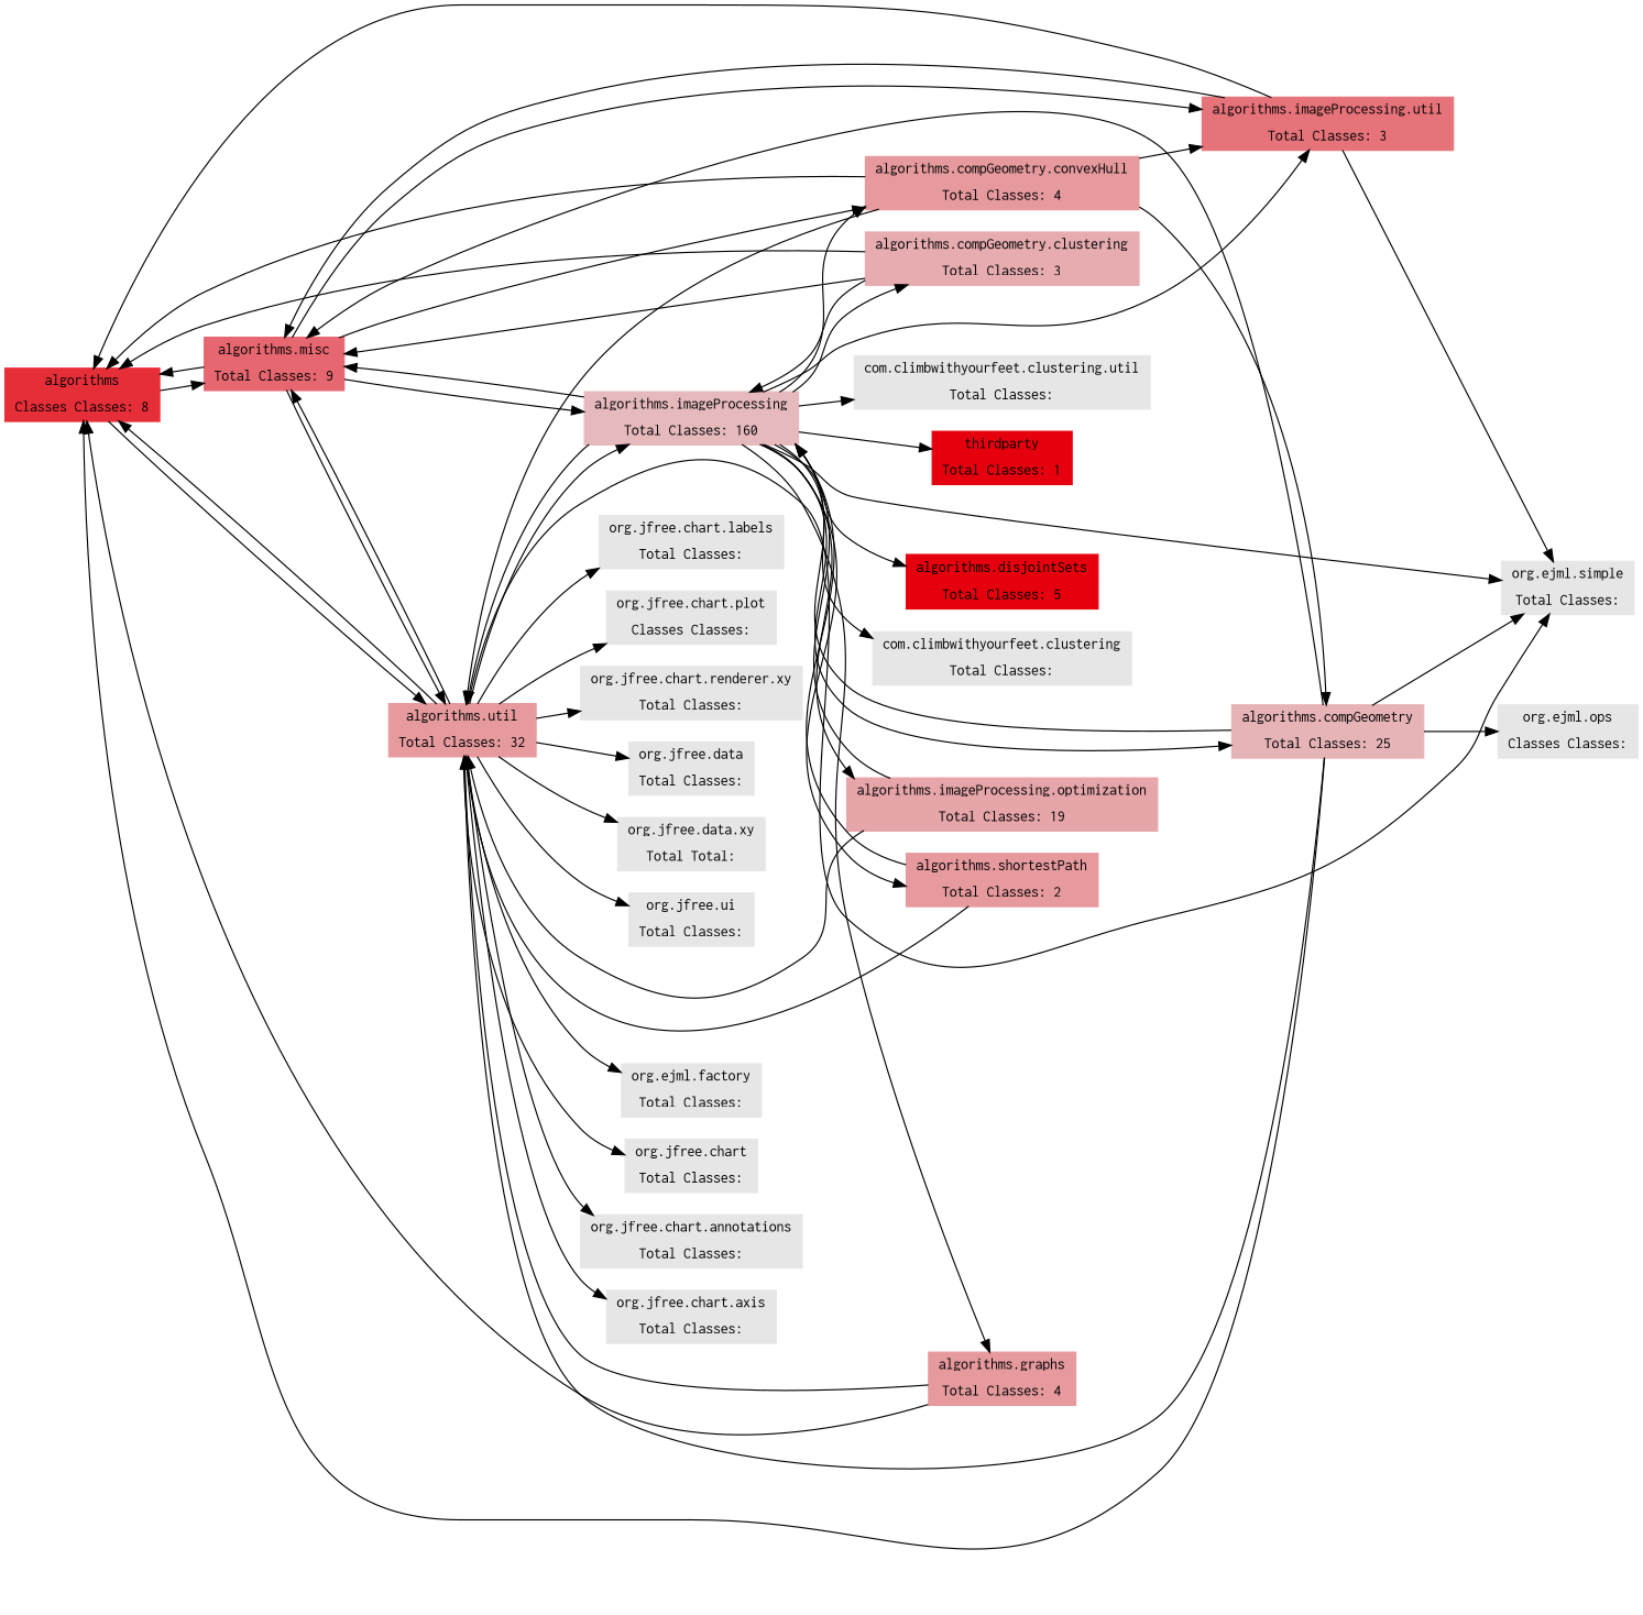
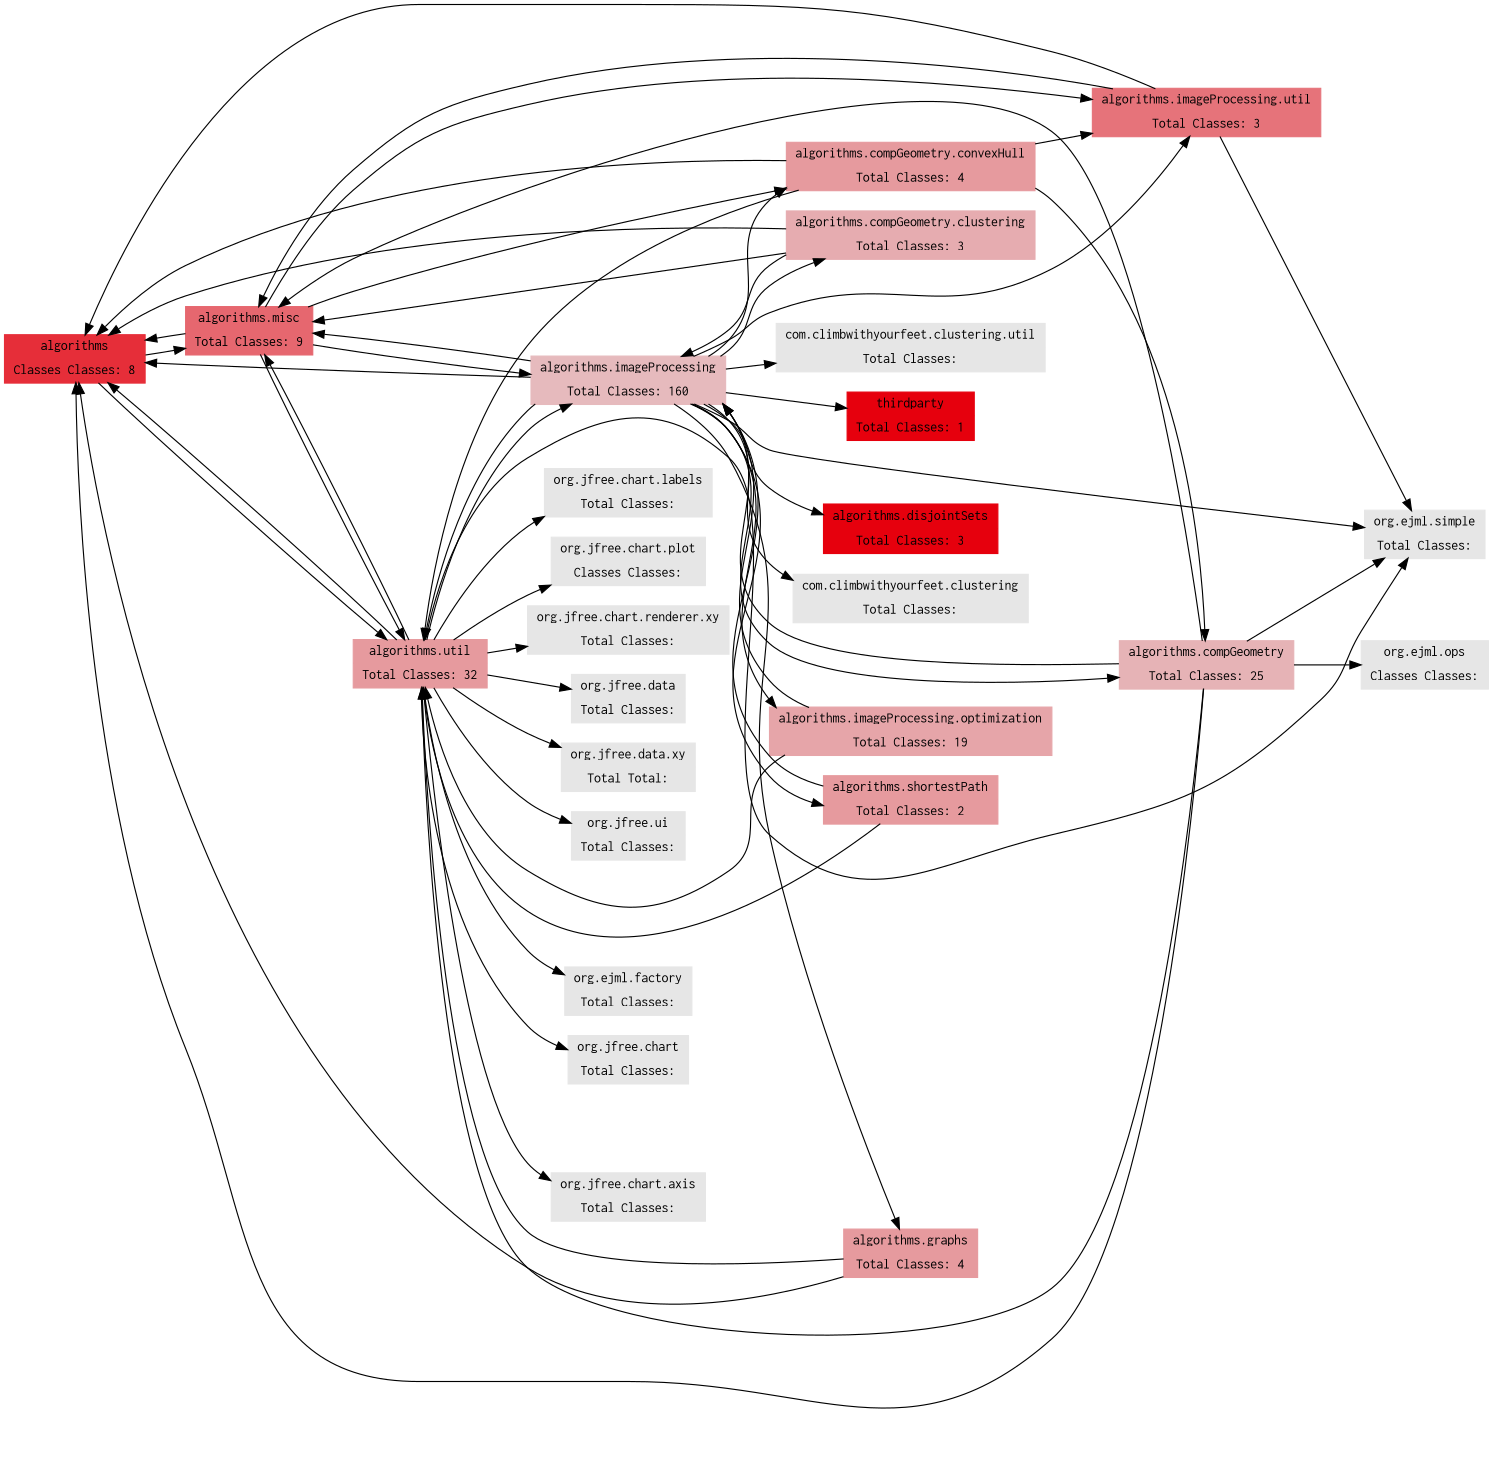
  digraph {
    rankdir=LR
    node [color=".99 0.0 .9" fontname=Courier fontsize=12 shape=record style=filled]
    n1 [color=".99 0.8 .9" label="algorithms | Classes Classes: 8"]
    n2 [color=".99 0.55 .9" label="algorithms.misc | Total Classes: 9"]
    n3 [color=".99 0.33 .9" label="algorithms.util | Total Classes: 32"]
    n4 [color=".99 0.19 .9" label="algorithms.imageProcessing | Total Classes: 160"]
    n5 [color=".99 0.33 .9" label="algorithms.compGeometry.convexHull | Total Classes: 4"]
    n6 [color=".99 0.5 .9" label="algorithms.imageProcessing.util | Total Classes: 3"]
    n7 [label="org.ejml.simple | Total Classes: "]
    n8 [label="org.ejml.factory | Total Classes: "]
    n9 [label="org.jfree.chart | Total Classes: "]
-   n10 [label="org.jfree.chart.annotations | Total Classes: "]
    n11 [label="org.jfree.chart.axis | Total Classes: "]
    n12 [label="org.jfree.chart.labels | Total Classes: "]
    n13 [label="org.jfree.chart.plot | Classes Classes: "]
    n14 [label="org.jfree.chart.renderer.xy | Total Classes: "]
    n15 [label="org.jfree.data | Total Classes: "]
    n16 [label="org.jfree.data.xy | Total Total: "]
    n17 [label="org.jfree.ui | Total Classes: "]
    n18 [color=".99 0.22 .9" label="algorithms.compGeometry | Total Classes: 25"]
    n19 [color=".99 0.25 .9" label="algorithms.compGeometry.clustering | Total Classes: 3"]
-   n20 [color=".99 1 .9" label="algorithms.disjointSets | Total Classes: 5"]
+   n20 [color=".99 1 .9" label="algorithms.disjointSets | Total Classes: 3"]
    n21 [color=".99 0.33 .9" label="algorithms.graphs | Total Classes: 4"]
    n22 [color=".99 0.28 .9" label="algorithms.imageProcessing.optimization | Total Classes: 19"]
    n23 [color=".99 0.33 .9" label="algorithms.shortestPath | Total Classes: 2"]
    n24 [label="com.climbwithyourfeet.clustering | Total Classes: "]
    n25 [label="com.climbwithyourfeet.clustering.util | Total Classes: "]
    n26 [color=".99 1 .9" label="thirdparty | Total Classes: 1"]
    n27 [label="org.ejml.ops | Classes Classes: "]
    n1 -> n2
    n1 -> n3
    n2 -> n1
    n2 -> n3
    n2 -> n4
    n2 -> n5
    n2 -> n6
    n3 -> n1
    n3 -> n2
    n3 -> n4
    n3 -> n7
    n3 -> n8
    n3 -> n9
-   n3 -> n10
    n3 -> n11
    n3 -> n12
    n3 -> n13
    n3 -> n14
    n3 -> n15
    n3 -> n16
    n3 -> n17
+   n4 -> n1
    n4 -> n2
    n4 -> n3
    n4 -> n5
    n4 -> n6
    n4 -> n7
    n4 -> n18
    n4 -> n19
    n4 -> n20
    n4 -> n21
    n4 -> n22
    n4 -> n23
    n4 -> n24
    n4 -> n25
    n4 -> n26
    n5 -> n1
    n5 -> n3
    n5 -> n6
    n5 -> n18
    n6 -> n1
    n6 -> n2
    n6 -> n7
    n18 -> n1
    n18 -> n2
    n18 -> n3
    n18 -> n4
    n18 -> n7
    n18 -> n27
    n19 -> n1
    n19 -> n2
    n19 -> n4
    n21 -> n1
    n21 -> n3
    n22 -> n3
    n22 -> n4
    n23 -> n3
    n23 -> n4
  }
